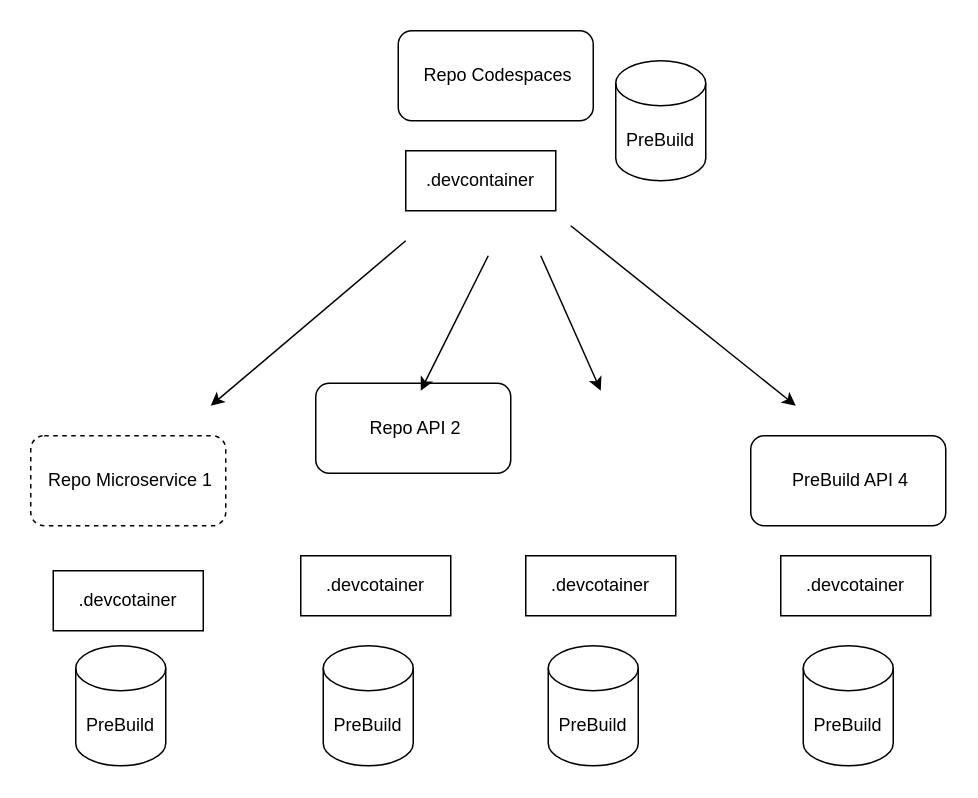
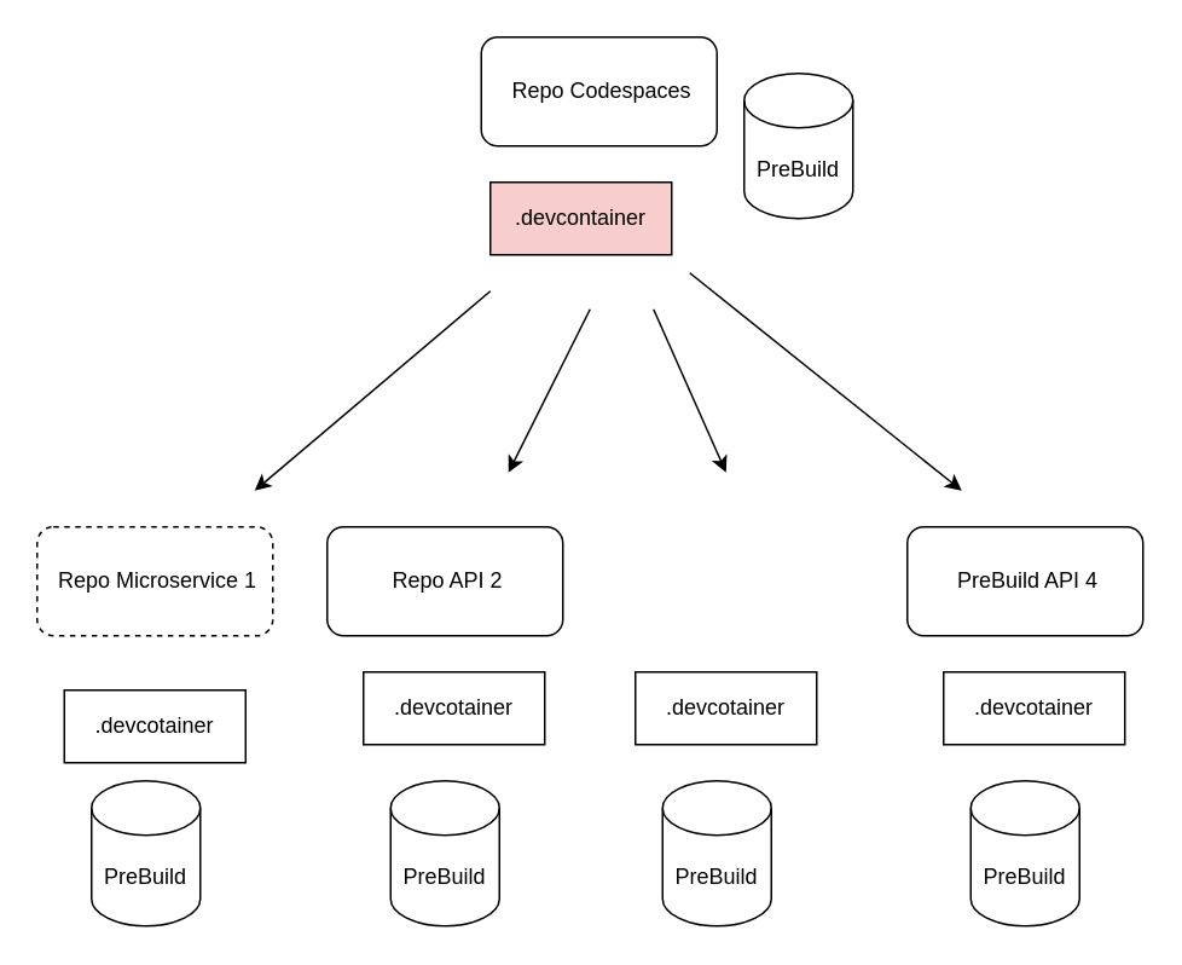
  <mxCell id="0" />
  <mxCell id="1" parent="0" />
  <mxCell id="2" value="&amp;nbsp;Repo Microservice 1" style="rounded=1;whiteSpace=wrap;html=1;dashed=1;" vertex="1" parent="1"><mxGeometry x="20" y="290" width="130" height="60" as="geometry" /></mxCell>
- <mxCell id="3" value=".devcontainer" style="rounded=0;whiteSpace=wrap;html=1;" vertex="1" parent="1"><mxGeometry x="270" y="100" width="100" height="40" as="geometry" /></mxCell>
- <mxCell id="4" value="&amp;nbsp;Repo API 2" style="rounded=1;whiteSpace=wrap;html=1;" vertex="1" parent="1"><mxGeometry x="210" y="255" width="130" height="60" as="geometry" /></mxCell>
+ <mxCell id="3" value=".devcontainer" style="rounded=0;whiteSpace=wrap;html=1;fillColor=#f8cecc;" vertex="1" parent="1"><mxGeometry x="270" y="100" width="100" height="40" as="geometry" /></mxCell>
+ <mxCell id="4" value="&amp;nbsp;Repo API 2" style="rounded=1;whiteSpace=wrap;html=1;" vertex="1" parent="1"><mxGeometry x="180" y="290" width="130" height="60" as="geometry" /></mxCell>
  <mxCell id="5" value=".devcotainer" style="rounded=0;whiteSpace=wrap;html=1;" vertex="1" parent="1"><mxGeometry x="200" y="370" width="100" height="40" as="geometry" /></mxCell>
  <mxCell id="6" value=".devcotainer" style="rounded=0;whiteSpace=wrap;html=1;" vertex="1" parent="1"><mxGeometry x="350" y="370" width="100" height="40" as="geometry" /></mxCell>
  <mxCell id="7" value="&amp;nbsp;PreBuild API 4" style="rounded=1;whiteSpace=wrap;html=1;" vertex="1" parent="1"><mxGeometry x="500" y="290" width="130" height="60" as="geometry" /></mxCell>
  <mxCell id="8" value=".devcotainer" style="rounded=0;whiteSpace=wrap;html=1;" vertex="1" parent="1"><mxGeometry x="520" y="370" width="100" height="40" as="geometry" /></mxCell>
  <mxCell id="9" value="&amp;nbsp;Repo Codespaces" style="rounded=1;whiteSpace=wrap;html=1;" vertex="1" parent="1"><mxGeometry x="265" y="20" width="130" height="60" as="geometry" /></mxCell>
  <mxCell id="10" value="" style="endArrow=classic;html=1;rounded=0;" edge="1" parent="1"><mxGeometry width="50" height="50" relative="1" as="geometry"><mxPoint x="270" y="160" as="sourcePoint" /><mxPoint x="140" y="270" as="targetPoint" /></mxGeometry></mxCell>
  <mxCell id="11" value="" style="endArrow=classic;html=1;rounded=0;" edge="1" parent="1"><mxGeometry width="50" height="50" relative="1" as="geometry"><mxPoint x="325" y="170" as="sourcePoint" /><mxPoint x="280" y="260" as="targetPoint" /></mxGeometry></mxCell>
  <mxCell id="12" value="" style="endArrow=classic;html=1;rounded=0;" edge="1" parent="1"><mxGeometry width="50" height="50" relative="1" as="geometry"><mxPoint x="360" y="170" as="sourcePoint" /><mxPoint x="400" y="260" as="targetPoint" /></mxGeometry></mxCell>
  <mxCell id="13" value="" style="endArrow=classic;html=1;rounded=0;" edge="1" parent="1"><mxGeometry width="50" height="50" relative="1" as="geometry"><mxPoint x="380" y="150" as="sourcePoint" /><mxPoint x="530" y="270" as="targetPoint" /></mxGeometry></mxCell>
  <mxCell id="14" value=".devcotainer" style="rounded=0;whiteSpace=wrap;html=1;" vertex="1" parent="1"><mxGeometry x="35" y="380" width="100" height="40" as="geometry" /></mxCell>
  <mxCell id="15" value="PreBuild" style="shape=cylinder3;whiteSpace=wrap;html=1;boundedLbl=1;backgroundOutline=1;size=15;" vertex="1" parent="1"><mxGeometry x="410" y="40" width="60" height="80" as="geometry" /></mxCell>
  <mxCell id="16" value="PreBuild" style="shape=cylinder3;whiteSpace=wrap;html=1;boundedLbl=1;backgroundOutline=1;size=15;" vertex="1" parent="1"><mxGeometry x="535" y="430" width="60" height="80" as="geometry" /></mxCell>
  <mxCell id="17" value="PreBuild" style="shape=cylinder3;whiteSpace=wrap;html=1;boundedLbl=1;backgroundOutline=1;size=15;" vertex="1" parent="1"><mxGeometry x="365" y="430" width="60" height="80" as="geometry" /></mxCell>
  <mxCell id="18" value="PreBuild" style="shape=cylinder3;whiteSpace=wrap;html=1;boundedLbl=1;backgroundOutline=1;size=15;" vertex="1" parent="1"><mxGeometry x="215" y="430" width="60" height="80" as="geometry" /></mxCell>
  <mxCell id="19" value="PreBuild" style="shape=cylinder3;whiteSpace=wrap;html=1;boundedLbl=1;backgroundOutline=1;size=15;" vertex="1" parent="1"><mxGeometry x="50" y="430" width="60" height="80" as="geometry" /></mxCell>
